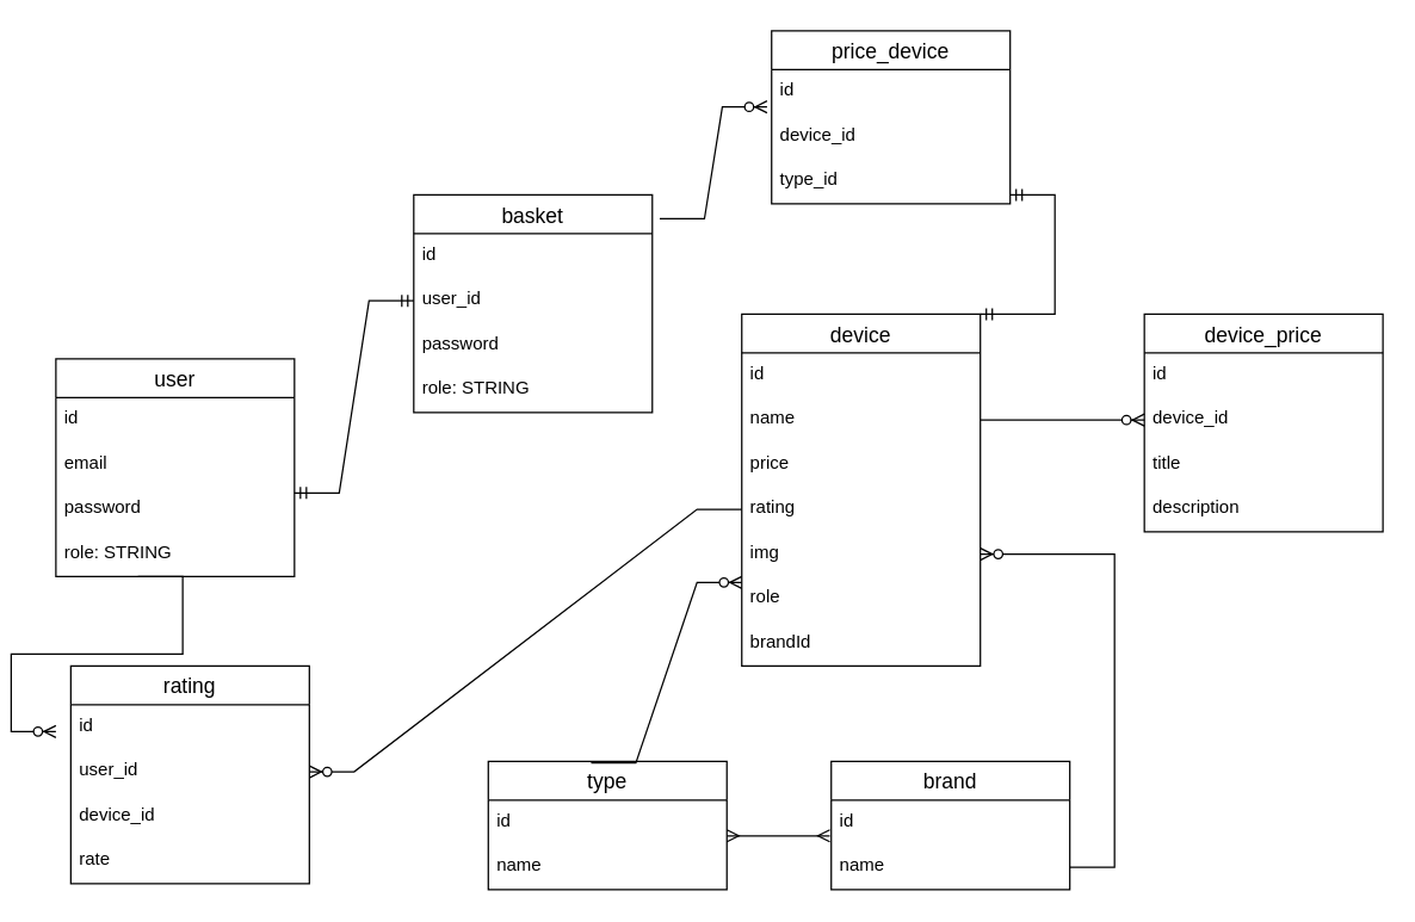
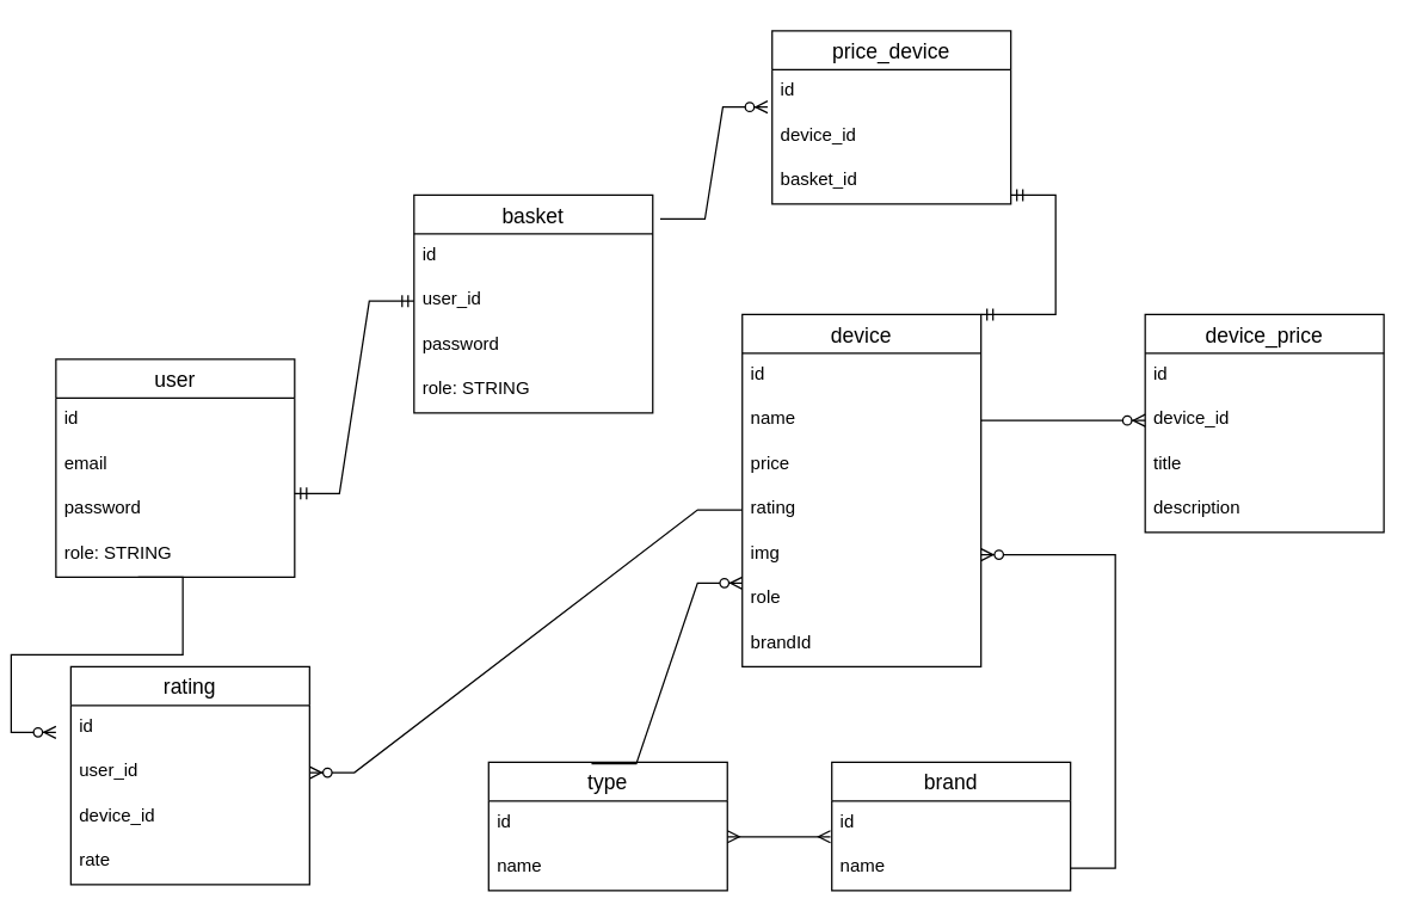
  <mxCell id="0" />
  <mxCell id="1" parent="0" />
  <mxCell id="2" value="user" style="swimlane;fontStyle=0;childLayout=stackLayout;horizontal=1;startSize=26;horizontalStack=0;resizeParent=1;resizeParentMax=0;resizeLast=0;collapsible=1;marginBottom=0;align=center;fontSize=14;" parent="1" vertex="1"><mxGeometry x="20" y="240" width="160" height="146" as="geometry" /></mxCell>
  <mxCell id="3" value="id" style="text;strokeColor=none;fillColor=none;spacingLeft=4;spacingRight=4;overflow=hidden;rotatable=0;points=[[0,0.5],[1,0.5]];portConstraint=eastwest;fontSize=12;" parent="2" vertex="1"><mxGeometry y="26" width="160" height="30" as="geometry" /></mxCell>
  <mxCell id="4" value="email" style="text;strokeColor=none;fillColor=none;spacingLeft=4;spacingRight=4;overflow=hidden;rotatable=0;points=[[0,0.5],[1,0.5]];portConstraint=eastwest;fontSize=12;" parent="2" vertex="1"><mxGeometry y="56" width="160" height="30" as="geometry" /></mxCell>
  <mxCell id="5" value="password" style="text;strokeColor=none;fillColor=none;spacingLeft=4;spacingRight=4;overflow=hidden;rotatable=0;points=[[0,0.5],[1,0.5]];portConstraint=eastwest;fontSize=12;" parent="2" vertex="1"><mxGeometry y="86" width="160" height="30" as="geometry" /></mxCell>
  <mxCell id="6" value="role: STRING" style="text;strokeColor=none;fillColor=none;spacingLeft=4;spacingRight=4;overflow=hidden;rotatable=0;points=[[0,0.5],[1,0.5]];portConstraint=eastwest;fontSize=12;" parent="2" vertex="1"><mxGeometry y="116" width="160" height="30" as="geometry" /></mxCell>
  <mxCell id="7" value="basket" style="swimlane;fontStyle=0;childLayout=stackLayout;horizontal=1;startSize=26;horizontalStack=0;resizeParent=1;resizeParentMax=0;resizeLast=0;collapsible=1;marginBottom=0;align=center;fontSize=14;" parent="1" vertex="1"><mxGeometry x="260" y="130" width="160" height="146" as="geometry" /></mxCell>
  <mxCell id="8" value="id" style="text;strokeColor=none;fillColor=none;spacingLeft=4;spacingRight=4;overflow=hidden;rotatable=0;points=[[0,0.5],[1,0.5]];portConstraint=eastwest;fontSize=12;" parent="7" vertex="1"><mxGeometry y="26" width="160" height="30" as="geometry" /></mxCell>
  <mxCell id="9" value="user_id" style="text;strokeColor=none;fillColor=none;spacingLeft=4;spacingRight=4;overflow=hidden;rotatable=0;points=[[0,0.5],[1,0.5]];portConstraint=eastwest;fontSize=12;" parent="7" vertex="1"><mxGeometry y="56" width="160" height="30" as="geometry" /></mxCell>
  <mxCell id="10" value="password" style="text;strokeColor=none;fillColor=none;spacingLeft=4;spacingRight=4;overflow=hidden;rotatable=0;points=[[0,0.5],[1,0.5]];portConstraint=eastwest;fontSize=12;" parent="7" vertex="1"><mxGeometry y="86" width="160" height="30" as="geometry" /></mxCell>
  <mxCell id="11" value="role: STRING" style="text;strokeColor=none;fillColor=none;spacingLeft=4;spacingRight=4;overflow=hidden;rotatable=0;points=[[0,0.5],[1,0.5]];portConstraint=eastwest;fontSize=12;" parent="7" vertex="1"><mxGeometry y="116" width="160" height="30" as="geometry" /></mxCell>
  <mxCell id="12" value="device" style="swimlane;fontStyle=0;childLayout=stackLayout;horizontal=1;startSize=26;horizontalStack=0;resizeParent=1;resizeParentMax=0;resizeLast=0;collapsible=1;marginBottom=0;align=center;fontSize=14;" parent="1" vertex="1"><mxGeometry x="480" y="210" width="160" height="236" as="geometry" /></mxCell>
  <mxCell id="13" value="id" style="text;strokeColor=none;fillColor=none;spacingLeft=4;spacingRight=4;overflow=hidden;rotatable=0;points=[[0,0.5],[1,0.5]];portConstraint=eastwest;fontSize=12;" parent="12" vertex="1"><mxGeometry y="26" width="160" height="30" as="geometry" /></mxCell>
  <mxCell id="14" value="name    " style="text;strokeColor=none;fillColor=none;spacingLeft=4;spacingRight=4;overflow=hidden;rotatable=0;points=[[0,0.5],[1,0.5]];portConstraint=eastwest;fontSize=12;" parent="12" vertex="1"><mxGeometry y="56" width="160" height="30" as="geometry" /></mxCell>
  <mxCell id="15" value="price" style="text;strokeColor=none;fillColor=none;spacingLeft=4;spacingRight=4;overflow=hidden;rotatable=0;points=[[0,0.5],[1,0.5]];portConstraint=eastwest;fontSize=12;" parent="12" vertex="1"><mxGeometry y="86" width="160" height="30" as="geometry" /></mxCell>
  <mxCell id="16" value="rating" style="text;strokeColor=none;fillColor=none;spacingLeft=4;spacingRight=4;overflow=hidden;rotatable=0;points=[[0,0.5],[1,0.5]];portConstraint=eastwest;fontSize=12;" parent="12" vertex="1"><mxGeometry y="116" width="160" height="30" as="geometry" /></mxCell>
  <mxCell id="17" value="img" style="text;strokeColor=none;fillColor=none;spacingLeft=4;spacingRight=4;overflow=hidden;rotatable=0;points=[[0,0.5],[1,0.5]];portConstraint=eastwest;fontSize=12;" parent="12" vertex="1"><mxGeometry y="146" width="160" height="30" as="geometry" /></mxCell>
  <mxCell id="18" value="role" style="text;strokeColor=none;fillColor=none;spacingLeft=4;spacingRight=4;overflow=hidden;rotatable=0;points=[[0,0.5],[1,0.5]];portConstraint=eastwest;fontSize=12;" parent="12" vertex="1"><mxGeometry y="176" width="160" height="30" as="geometry" /></mxCell>
  <mxCell id="19" value="brandId" style="text;strokeColor=none;fillColor=none;spacingLeft=4;spacingRight=4;overflow=hidden;rotatable=0;points=[[0,0.5],[1,0.5]];portConstraint=eastwest;fontSize=12;" parent="12" vertex="1"><mxGeometry y="206" width="160" height="30" as="geometry" /></mxCell>
  <mxCell id="20" value="type" style="swimlane;fontStyle=0;childLayout=stackLayout;horizontal=1;startSize=26;horizontalStack=0;resizeParent=1;resizeParentMax=0;resizeLast=0;collapsible=1;marginBottom=0;align=center;fontSize=14;" parent="1" vertex="1"><mxGeometry x="310" y="510" width="160" height="86" as="geometry" /></mxCell>
  <mxCell id="21" value="id" style="text;strokeColor=none;fillColor=none;spacingLeft=4;spacingRight=4;overflow=hidden;rotatable=0;points=[[0,0.5],[1,0.5]];portConstraint=eastwest;fontSize=12;" parent="20" vertex="1"><mxGeometry y="26" width="160" height="30" as="geometry" /></mxCell>
  <mxCell id="22" value="name" style="text;strokeColor=none;fillColor=none;spacingLeft=4;spacingRight=4;overflow=hidden;rotatable=0;points=[[0,0.5],[1,0.5]];portConstraint=eastwest;fontSize=12;" parent="20" vertex="1"><mxGeometry y="56" width="160" height="30" as="geometry" /></mxCell>
  <mxCell id="23" value="brand" style="swimlane;fontStyle=0;childLayout=stackLayout;horizontal=1;startSize=26;horizontalStack=0;resizeParent=1;resizeParentMax=0;resizeLast=0;collapsible=1;marginBottom=0;align=center;fontSize=14;" parent="1" vertex="1"><mxGeometry x="540" y="510" width="160" height="86" as="geometry" /></mxCell>
  <mxCell id="24" value="id" style="text;strokeColor=none;fillColor=none;spacingLeft=4;spacingRight=4;overflow=hidden;rotatable=0;points=[[0,0.5],[1,0.5]];portConstraint=eastwest;fontSize=12;" parent="23" vertex="1"><mxGeometry y="26" width="160" height="30" as="geometry" /></mxCell>
  <mxCell id="25" value="name" style="text;strokeColor=none;fillColor=none;spacingLeft=4;spacingRight=4;overflow=hidden;rotatable=0;points=[[0,0.5],[1,0.5]];portConstraint=eastwest;fontSize=12;" parent="23" vertex="1"><mxGeometry y="56" width="160" height="30" as="geometry" /></mxCell>
  <mxCell id="26" value="" style="edgeStyle=entityRelationEdgeStyle;fontSize=12;html=1;endArrow=ERzeroToMany;endFill=1;rounded=0;exitX=0.431;exitY=0.012;exitDx=0;exitDy=0;exitPerimeter=0;" parent="1" source="20" edge="1"><mxGeometry width="100" height="100" relative="1" as="geometry"><mxPoint x="380" y="490" as="sourcePoint" /><mxPoint x="480" y="390" as="targetPoint" /></mxGeometry></mxCell>
  <mxCell id="27" value="" style="edgeStyle=entityRelationEdgeStyle;fontSize=12;html=1;endArrow=ERmany;startArrow=ERmany;rounded=0;entryX=-0.006;entryY=0.8;entryDx=0;entryDy=0;entryPerimeter=0;" parent="1" target="24" edge="1"><mxGeometry width="100" height="100" relative="1" as="geometry"><mxPoint x="470" y="560" as="sourcePoint" /><mxPoint x="530" y="560" as="targetPoint" /></mxGeometry></mxCell>
  <mxCell id="28" value="device_price" style="swimlane;fontStyle=0;childLayout=stackLayout;horizontal=1;startSize=26;horizontalStack=0;resizeParent=1;resizeParentMax=0;resizeLast=0;collapsible=1;marginBottom=0;align=center;fontSize=14;" parent="1" vertex="1"><mxGeometry x="750" y="210" width="160" height="146" as="geometry" /></mxCell>
  <mxCell id="29" value="id" style="text;strokeColor=none;fillColor=none;spacingLeft=4;spacingRight=4;overflow=hidden;rotatable=0;points=[[0,0.5],[1,0.5]];portConstraint=eastwest;fontSize=12;" parent="28" vertex="1"><mxGeometry y="26" width="160" height="30" as="geometry" /></mxCell>
  <mxCell id="30" value="device_id" style="text;strokeColor=none;fillColor=none;spacingLeft=4;spacingRight=4;overflow=hidden;rotatable=0;points=[[0,0.5],[1,0.5]];portConstraint=eastwest;fontSize=12;" parent="28" vertex="1"><mxGeometry y="56" width="160" height="30" as="geometry" /></mxCell>
  <mxCell id="31" value="title   " style="text;strokeColor=none;fillColor=none;spacingLeft=4;spacingRight=4;overflow=hidden;rotatable=0;points=[[0,0.5],[1,0.5]];portConstraint=eastwest;fontSize=12;" parent="28" vertex="1"><mxGeometry y="86" width="160" height="30" as="geometry" /></mxCell>
  <mxCell id="32" value="description" style="text;strokeColor=none;fillColor=none;spacingLeft=4;spacingRight=4;overflow=hidden;rotatable=0;points=[[0,0.5],[1,0.5]];portConstraint=eastwest;fontSize=12;" parent="28" vertex="1"><mxGeometry y="116" width="160" height="30" as="geometry" /></mxCell>
  <mxCell id="33" value="" style="edgeStyle=entityRelationEdgeStyle;fontSize=12;html=1;endArrow=ERzeroToMany;endFill=1;rounded=0;entryX=1;entryY=0.5;entryDx=0;entryDy=0;" parent="1" target="17" edge="1" source="25"><mxGeometry width="100" height="100" relative="1" as="geometry"><mxPoint x="700" y="539" as="sourcePoint" /><mxPoint x="600" y="390" as="targetPoint" /></mxGeometry></mxCell>
  <mxCell id="34" value="" style="edgeStyle=entityRelationEdgeStyle;fontSize=12;html=1;endArrow=ERmandOne;startArrow=ERmandOne;rounded=0;entryX=0;entryY=0.5;entryDx=0;entryDy=0;" parent="1" target="9" edge="1"><mxGeometry width="100" height="100" relative="1" as="geometry"><mxPoint x="180" y="330" as="sourcePoint" /><mxPoint x="250" y="200" as="targetPoint" /></mxGeometry></mxCell>
  <mxCell id="35" value="price_device" style="swimlane;fontStyle=0;childLayout=stackLayout;horizontal=1;startSize=26;horizontalStack=0;resizeParent=1;resizeParentMax=0;resizeLast=0;collapsible=1;marginBottom=0;align=center;fontSize=14;" parent="1" vertex="1"><mxGeometry x="500" y="20" width="160" height="116" as="geometry" /></mxCell>
  <mxCell id="36" value="id" style="text;strokeColor=none;fillColor=none;spacingLeft=4;spacingRight=4;overflow=hidden;rotatable=0;points=[[0,0.5],[1,0.5]];portConstraint=eastwest;fontSize=12;" parent="35" vertex="1"><mxGeometry y="26" width="160" height="30" as="geometry" /></mxCell>
  <mxCell id="37" value="device_id&#10;" style="text;strokeColor=none;fillColor=none;spacingLeft=4;spacingRight=4;overflow=hidden;rotatable=0;points=[[0,0.5],[1,0.5]];portConstraint=eastwest;fontSize=12;" parent="35" vertex="1"><mxGeometry y="56" width="160" height="30" as="geometry" /></mxCell>
- <mxCell id="38" value="type_id" style="text;strokeColor=none;fillColor=none;spacingLeft=4;spacingRight=4;overflow=hidden;rotatable=0;points=[[0,0.5],[1,0.5]];portConstraint=eastwest;fontSize=12;" parent="35" vertex="1"><mxGeometry y="86" width="160" height="30" as="geometry" /></mxCell>
+ <mxCell id="38" value="basket_id" style="text;strokeColor=none;fillColor=none;spacingLeft=4;spacingRight=4;overflow=hidden;rotatable=0;points=[[0,0.5],[1,0.5]];portConstraint=eastwest;fontSize=12;" parent="35" vertex="1"><mxGeometry y="86" width="160" height="30" as="geometry" /></mxCell>
  <mxCell id="39" value="" style="edgeStyle=entityRelationEdgeStyle;fontSize=12;html=1;endArrow=ERzeroToMany;endFill=1;rounded=0;exitX=1.031;exitY=0.11;exitDx=0;exitDy=0;exitPerimeter=0;entryX=-0.019;entryY=0.833;entryDx=0;entryDy=0;entryPerimeter=0;" parent="1" source="7" target="36" edge="1"><mxGeometry width="100" height="100" relative="1" as="geometry"><mxPoint x="340" y="100" as="sourcePoint" /><mxPoint x="440" y="0" as="targetPoint" /></mxGeometry></mxCell>
  <mxCell id="40" value="" style="edgeStyle=entityRelationEdgeStyle;fontSize=12;html=1;endArrow=ERmandOne;startArrow=ERmandOne;rounded=0;entryX=1;entryY=0;entryDx=0;entryDy=0;" parent="1" target="12" edge="1"><mxGeometry width="100" height="100" relative="1" as="geometry"><mxPoint x="660" y="130" as="sourcePoint" /><mxPoint x="470" y="220" as="targetPoint" /></mxGeometry></mxCell>
  <mxCell id="41" value="" style="edgeStyle=entityRelationEdgeStyle;fontSize=12;html=1;endArrow=ERzeroToMany;endFill=1;rounded=0;exitX=1;exitY=0.5;exitDx=0;exitDy=0;entryX=0;entryY=0.5;entryDx=0;entryDy=0;" parent="1" source="14" target="30" edge="1"><mxGeometry width="100" height="100" relative="1" as="geometry"><mxPoint x="610" y="326" as="sourcePoint" /><mxPoint x="710" y="226" as="targetPoint" /></mxGeometry></mxCell>
  <mxCell id="42" value="rating" style="swimlane;fontStyle=0;childLayout=stackLayout;horizontal=1;startSize=26;horizontalStack=0;resizeParent=1;resizeParentMax=0;resizeLast=0;collapsible=1;marginBottom=0;align=center;fontSize=14;" parent="1" vertex="1"><mxGeometry x="30" y="446" width="160" height="146" as="geometry" /></mxCell>
  <mxCell id="43" value="" style="edgeStyle=entityRelationEdgeStyle;fontSize=12;html=1;endArrow=ERzeroToMany;endFill=1;rounded=0;exitX=0.344;exitY=1;exitDx=0;exitDy=0;exitPerimeter=0;" parent="42" source="6" edge="1"><mxGeometry width="100" height="100" relative="1" as="geometry"><mxPoint x="40" y="104" as="sourcePoint" /><mxPoint x="-10" y="44" as="targetPoint" /></mxGeometry></mxCell>
  <mxCell id="44" value="id" style="text;strokeColor=none;fillColor=none;spacingLeft=4;spacingRight=4;overflow=hidden;rotatable=0;points=[[0,0.5],[1,0.5]];portConstraint=eastwest;fontSize=12;" parent="42" vertex="1"><mxGeometry y="26" width="160" height="30" as="geometry" /></mxCell>
  <mxCell id="45" value="user_id" style="text;strokeColor=none;fillColor=none;spacingLeft=4;spacingRight=4;overflow=hidden;rotatable=0;points=[[0,0.5],[1,0.5]];portConstraint=eastwest;fontSize=12;" parent="42" vertex="1"><mxGeometry y="56" width="160" height="30" as="geometry" /></mxCell>
  <mxCell id="46" value="device_id" style="text;strokeColor=none;fillColor=none;spacingLeft=4;spacingRight=4;overflow=hidden;rotatable=0;points=[[0,0.5],[1,0.5]];portConstraint=eastwest;fontSize=12;" parent="42" vertex="1"><mxGeometry y="86" width="160" height="30" as="geometry" /></mxCell>
  <mxCell id="47" value="rate" style="text;strokeColor=none;fillColor=none;spacingLeft=4;spacingRight=4;overflow=hidden;rotatable=0;points=[[0,0.5],[1,0.5]];portConstraint=eastwest;fontSize=12;" parent="42" vertex="1"><mxGeometry y="116" width="160" height="30" as="geometry" /></mxCell>
  <mxCell id="48" value="" style="edgeStyle=entityRelationEdgeStyle;fontSize=12;html=1;endArrow=ERzeroToMany;endFill=1;rounded=0;exitX=0;exitY=0.5;exitDx=0;exitDy=0;" parent="1" source="16" target="45" edge="1"><mxGeometry width="100" height="100" relative="1" as="geometry"><mxPoint x="250" y="430" as="sourcePoint" /><mxPoint x="430" y="410" as="targetPoint" /></mxGeometry></mxCell>
